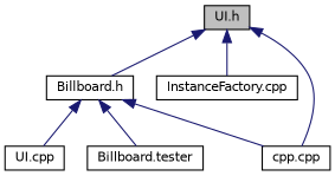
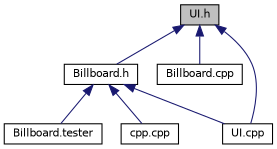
  digraph {
    node [color=black fillcolor=white fontname=Helvetica fontsize=10 shape=record style=filled]
    edge [color=midnightblue dir=back fontname=Helvetica fontsize=10 labelfontname=Helvetica labelfontsize=10 style=solid]
    n1 [fillcolor=grey75 fontcolor=black height=0.2 label="UI.h" width=0.4]
    n2 [height=0.2 label="Billboard.h" width=0.4]
-   n3 [height=0.2 label="InstanceFactory.cpp" width=0.4]
+   n3 [height=0.2 label="Billboard.cpp" width=0.4]
    n4 [height=0.2 label="UI.cpp" width=0.4]
    n5 [height=0.2 label="Billboard.tester" width=0.4]
    n6 [height=0.2 label="cpp.cpp" width=0.4]
    n1 -> n2
    n1 -> n3
-   n1 -> n6
+   n1 -> n4
    n2 -> n4
    n2 -> n5
    n2 -> n6
  }
